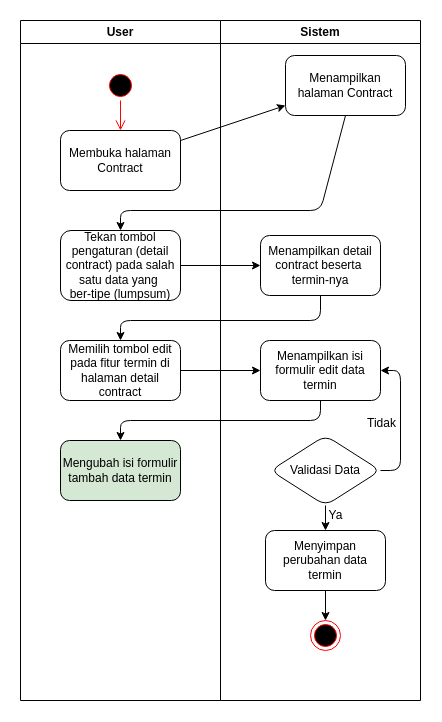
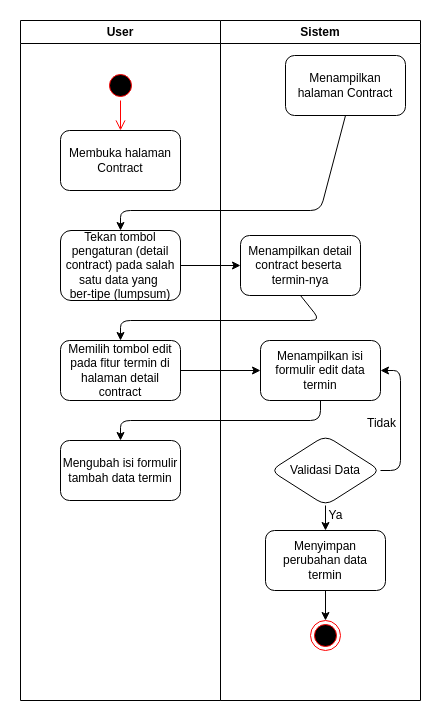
  <mxCell id="0" />
  <mxCell id="1" parent="0" />
  <mxCell id="2" value="User" style="swimlane;whiteSpace=wrap;html=1;" vertex="1" parent="1"><mxGeometry x="20" y="20" width="200" height="680" as="geometry" /></mxCell>
  <mxCell id="3" value="" style="ellipse;html=1;shape=startState;fillColor=#000000;strokeColor=#ff0000;" vertex="1" parent="2"><mxGeometry x="85" y="50" width="30" height="30" as="geometry" /></mxCell>
  <mxCell id="4" value="Membuka halaman Contract" style="rounded=1;whiteSpace=wrap;html=1;" vertex="1" parent="2"><mxGeometry x="40" y="110" width="120" height="60" as="geometry" /></mxCell>
  <mxCell id="5" value="" style="edgeStyle=orthogonalEdgeStyle;html=1;verticalAlign=bottom;endArrow=open;endSize=8;strokeColor=#ff0000;entryX=0.5;entryY=0;entryDx=0;entryDy=0;" edge="1" parent="2" source="3" target="4"><mxGeometry relative="1" as="geometry"><mxPoint x="100" y="110" as="targetPoint" /></mxGeometry></mxCell>
  <mxCell id="6" value="Tekan tombol pengaturan (detail contract) pada salah satu data yang&amp;nbsp;&lt;div&gt;ber-tipe (lumpsum)&lt;/div&gt;" style="rounded=1;whiteSpace=wrap;html=1;" vertex="1" parent="2"><mxGeometry x="40" y="210" width="120" height="70" as="geometry" /></mxCell>
  <mxCell id="7" value="Sistem" style="swimlane;whiteSpace=wrap;html=1;" vertex="1" parent="1"><mxGeometry x="220" y="20" width="200" height="680" as="geometry" /></mxCell>
  <mxCell id="8" value="Menampilkan halaman Contract" style="rounded=1;whiteSpace=wrap;html=1;" vertex="1" parent="7"><mxGeometry x="65" y="35" width="120" height="60" as="geometry" /></mxCell>
- <mxCell id="9" value="Menampilkan detail contract beserta&amp;nbsp;&lt;div&gt;termin-nya&lt;/div&gt;" style="rounded=1;whiteSpace=wrap;html=1;" vertex="1" parent="7"><mxGeometry x="40" y="215" width="120" height="60" as="geometry" /></mxCell>
+ <mxCell id="9" value="Menampilkan detail contract beserta&amp;nbsp;&lt;div&gt;termin-nya&lt;/div&gt;" style="rounded=1;whiteSpace=wrap;html=1;" vertex="1" parent="7"><mxGeometry x="20" y="215" width="120" height="60" as="geometry" /></mxCell>
  <mxCell id="10" value="Menyimpan perubahan data termin" style="rounded=1;whiteSpace=wrap;html=1;" vertex="1" parent="7"><mxGeometry x="45" y="510" width="120" height="60" as="geometry" /></mxCell>
  <mxCell id="11" value="Tidak" style="text;html=1;align=center;verticalAlign=middle;resizable=0;points=[];autosize=1;strokeColor=none;fillColor=none;" vertex="1" parent="7"><mxGeometry x="136" y="388" width="50" height="30" as="geometry" /></mxCell>
- <mxCell id="12" value="" style="edgeStyle=none;html=1;" edge="1" parent="1" source="4" target="8"><mxGeometry relative="1" as="geometry" /></mxCell>
  <mxCell id="13" value="" style="edgeStyle=none;html=1;entryX=0.5;entryY=0;entryDx=0;entryDy=0;exitX=0.5;exitY=1;exitDx=0;exitDy=0;" edge="1" parent="1" source="8" target="6"><mxGeometry relative="1" as="geometry"><Array as="points"><mxPoint x="320" y="210" /><mxPoint x="120" y="210" /></Array></mxGeometry></mxCell>
  <mxCell id="14" value="" style="edgeStyle=none;html=1;" edge="1" parent="1" source="6" target="9"><mxGeometry relative="1" as="geometry" /></mxCell>
  <mxCell id="15" value="Memilih tombol edit pada fitur termin di halaman detail contract" style="rounded=1;whiteSpace=wrap;html=1;" vertex="1" parent="1"><mxGeometry x="60" y="340" width="120" height="60" as="geometry" /></mxCell>
- <mxCell id="16" value="Mengubah isi formulir tambah data termin" style="rounded=1;whiteSpace=wrap;html=1;fillColor=#d5e8d4;" vertex="1" parent="1"><mxGeometry x="60" y="440" width="120" height="60" as="geometry" /></mxCell>
+ <mxCell id="16" value="Mengubah isi formulir tambah data termin" style="rounded=1;whiteSpace=wrap;html=1;" vertex="1" parent="1"><mxGeometry x="60" y="440" width="120" height="60" as="geometry" /></mxCell>
  <mxCell id="17" value="Menampilkan isi formulir edit data termin" style="rounded=1;whiteSpace=wrap;html=1;" vertex="1" parent="1"><mxGeometry x="260" y="340" width="120" height="60" as="geometry" /></mxCell>
  <mxCell id="18" style="edgeStyle=none;html=1;entryX=1;entryY=0.5;entryDx=0;entryDy=0;" edge="1" parent="1" source="20" target="17"><mxGeometry relative="1" as="geometry"><Array as="points"><mxPoint x="400" y="470" /><mxPoint x="400" y="370" /></Array></mxGeometry></mxCell>
  <mxCell id="19" value="" style="edgeStyle=none;html=1;" edge="1" parent="1" source="20" target="10"><mxGeometry relative="1" as="geometry" /></mxCell>
  <mxCell id="20" value="Validasi Data" style="rhombus;whiteSpace=wrap;html=1;rounded=1;" vertex="1" parent="1"><mxGeometry x="270" y="435" width="110" height="70" as="geometry" /></mxCell>
  <mxCell id="21" value="" style="edgeStyle=none;html=1;" edge="1" parent="1" source="10" target="23"><mxGeometry relative="1" as="geometry" /></mxCell>
  <mxCell id="22" value="Ya" style="text;html=1;align=center;verticalAlign=middle;resizable=0;points=[];autosize=1;strokeColor=none;fillColor=none;" vertex="1" parent="1"><mxGeometry x="315" y="500" width="40" height="30" as="geometry" /></mxCell>
  <mxCell id="23" value="" style="ellipse;html=1;shape=endState;fillColor=#000000;strokeColor=#ff0000;" vertex="1" parent="1"><mxGeometry x="310" y="620" width="30" height="30" as="geometry" /></mxCell>
  <mxCell id="24" value="" style="edgeStyle=none;html=1;" edge="1" parent="1" source="15" target="17"><mxGeometry relative="1" as="geometry" /></mxCell>
  <mxCell id="25" value="" style="edgeStyle=none;html=1;entryX=0.5;entryY=0;entryDx=0;entryDy=0;exitX=0.5;exitY=1;exitDx=0;exitDy=0;" edge="1" parent="1" source="17" target="16"><mxGeometry relative="1" as="geometry"><Array as="points"><mxPoint x="320" y="420" /><mxPoint x="120" y="420" /></Array></mxGeometry></mxCell>
  <mxCell id="26" style="edgeStyle=none;html=1;exitX=0.5;exitY=1;exitDx=0;exitDy=0;entryX=0.5;entryY=0;entryDx=0;entryDy=0;" edge="1" parent="1" source="9" target="15"><mxGeometry relative="1" as="geometry"><Array as="points"><mxPoint x="320" y="320" /><mxPoint x="120" y="320" /></Array></mxGeometry></mxCell>
